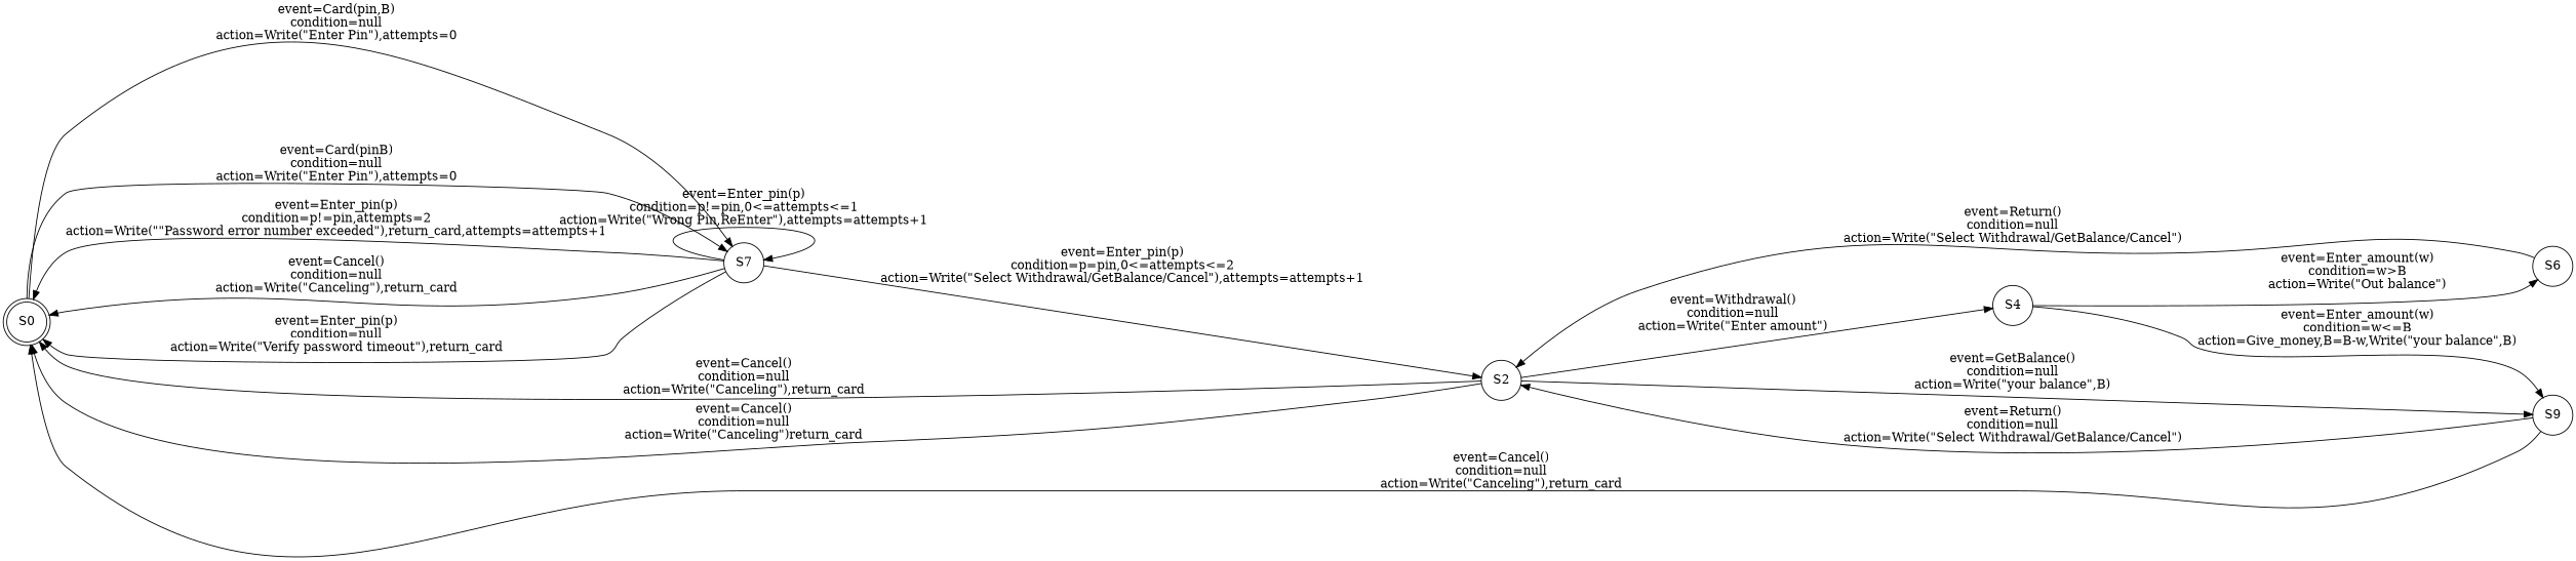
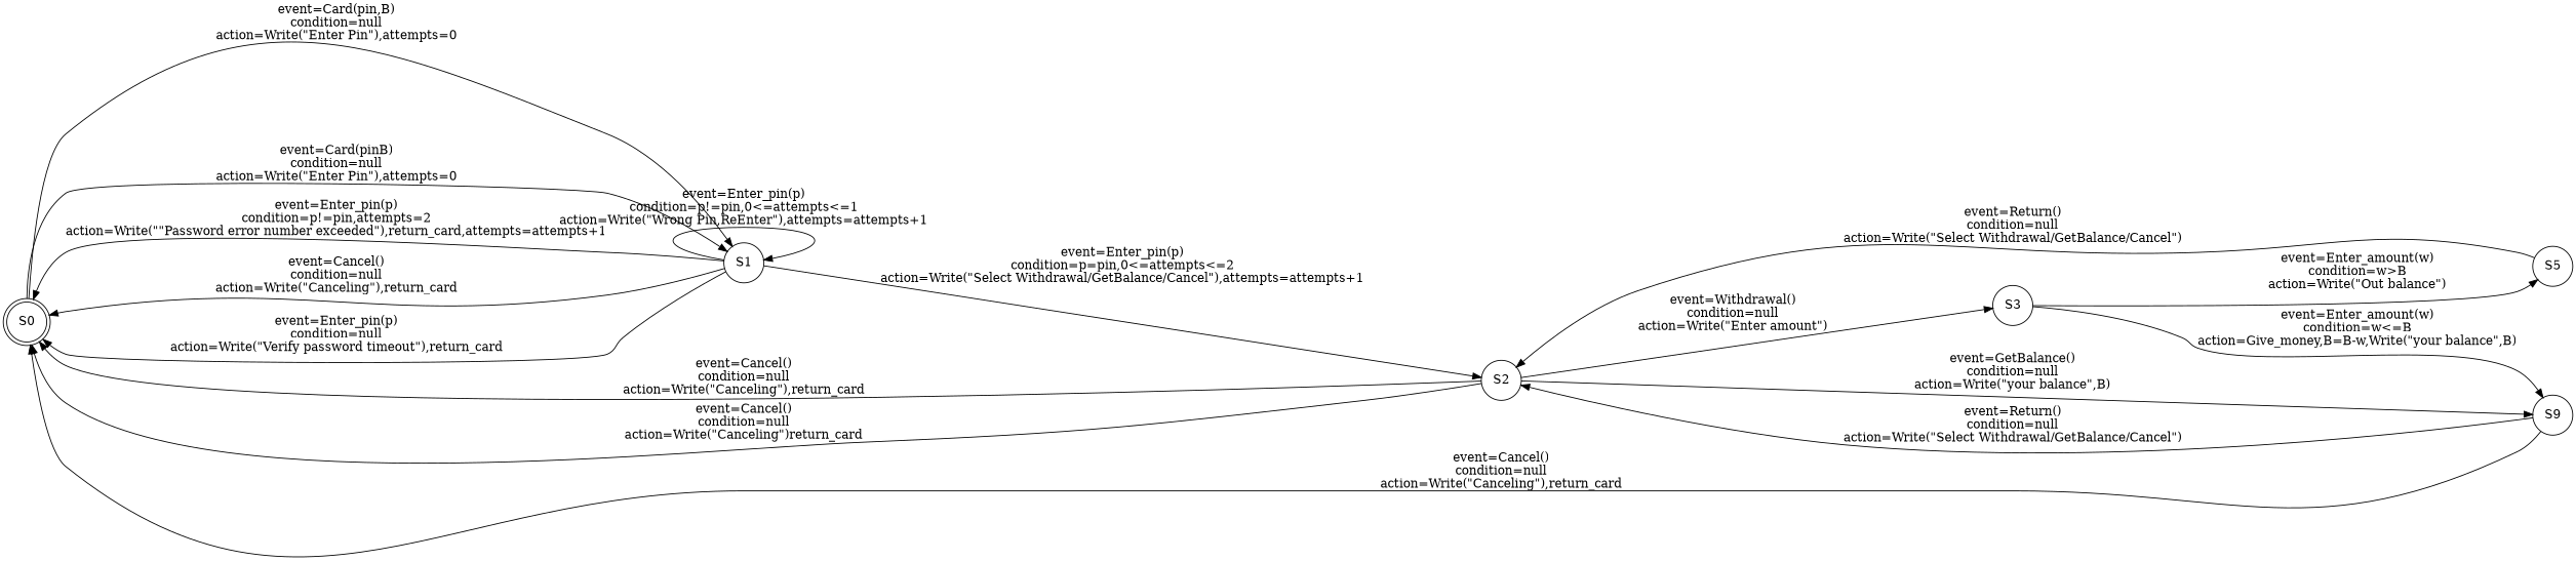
  digraph {
    rankdir=LR
    node [shape=circle]
    S0 [shape=doublecircle]
-   S1 [label=S7]
+   S1
    S2
-   S3 [label=S4]
+   S3
    n5 [label=S9]
-   S5 [label=S6]
+   S5
    S0 -> S1 [label="event=Card(pin,B)\ncondition=null\naction=Write(\"Enter Pin\"),attempts=0"]
    S0 -> S1 [label="event=Card(pinB)\ncondition=null\naction=Write(\"Enter Pin\"),attempts=0"]
    S1 -> S0 [label="event=Enter_pin(p)\ncondition=p!=pin,attempts=2\naction=Write(\"\"Password error number exceeded\"),return_card,attempts=attempts+1"]
    S1 -> S0 [label="event=Cancel()\ncondition=null\naction=Write(\"Canceling\"),return_card"]
    S1 -> S0 [label="event=Enter_pin(p)\ncondition=null\naction=Write(\"Verify password timeout\"),return_card"]
    S1 -> S1 [label="event=Enter_pin(p)\ncondition=p!=pin,0<=attempts<=1\naction=Write(\"Wrong Pin,ReEnter\"),attempts=attempts+1"]
    S1 -> S2 [label="event=Enter_pin(p)\ncondition=p=pin,0<=attempts<=2\naction=Write(\"Select Withdrawal/GetBalance/Cancel\"),attempts=attempts+1"]
    S2 -> S0 [label="event=Cancel()\ncondition=null\naction=Write(\"Canceling\"),return_card"]
    S2 -> S0 [label="event=Cancel()\ncondition=null\naction=Write(\"Canceling\")return_card"]
    S2 -> S3 [label="event=Withdrawal()\ncondition=null\naction=Write(\"Enter amount\")"]
    S2 -> n5 [label="event=GetBalance()\ncondition=null\naction=Write(\"your balance\",B)"]
    S3 -> n5 [label="event=Enter_amount(w)\ncondition=w<=B\naction=Give_money,B=B-w,Write(\"your balance\",B)"]
    S3 -> S5 [label="event=Enter_amount(w)\ncondition=w>B\naction=Write(\"Out balance\")"]
    n5 -> S0 [label="event=Cancel()\ncondition=null\naction=Write(\"Canceling\"),return_card"]
    n5 -> S2 [label="event=Return()\ncondition=null\naction=Write(\"Select Withdrawal/GetBalance/Cancel\")"]
    S5 -> S2 [label="event=Return()\ncondition=null\naction=Write(\"Select Withdrawal/GetBalance/Cancel\")"]
  }
